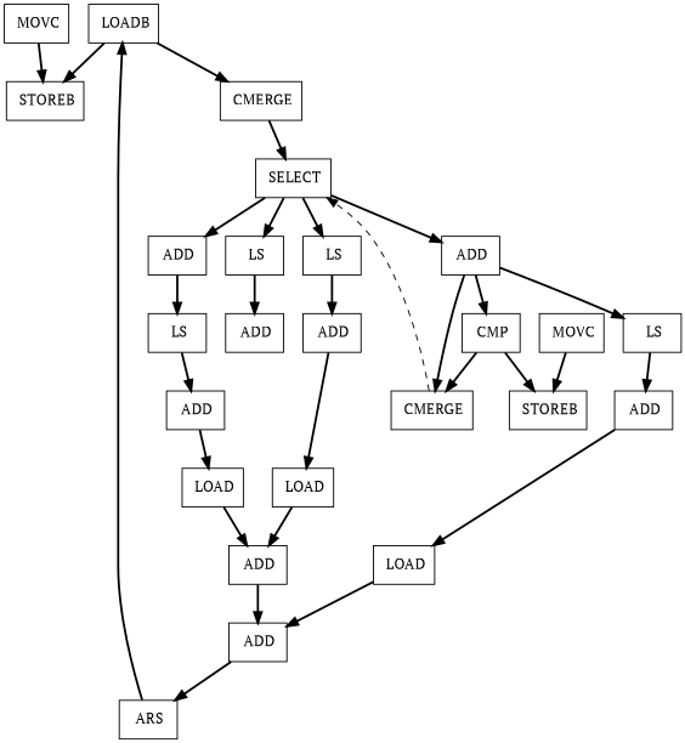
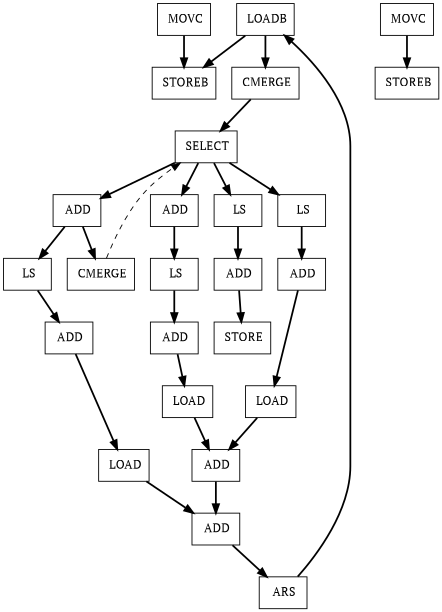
  digraph {
    compound=true
    fontname="PT Serif"
    nslimit=1000.0
    node [fontname="PT Serif" shape=box]
    edge [color=black fontname="PT Serif" style=bold]
    n1 [label=" STOREB"]
    n2 [label=" LOADB"]
    n3 [label=" CMERGE"]
    n4 [label=" SELECT"]
    n5 [label=" MOVC"]
    n6 [label=" STOREB"]
    n7 [label=" MOVC"]
    n8 [label=" ADD"]
    n9 [label=" ADD"]
    n10 [label=" LS"]
    n11 [label=" LS"]
-   n12 [label=" CMP"]
    n13 [label=" CMERGE"]
    n14 [label=" LS"]
    n15 [label=" LS"]
    n16 [label=" ADD"]
    n17 [label=" ADD"]
+   n18 [label=" STORE"]
    n19 [label=" ADD"]
    n20 [label=" LOAD"]
    n21 [label=" ADD"]
    n22 [label=" ARS"]
    n23 [label=" LOAD"]
    n24 [label=" ADD"]
    n25 [label=" ADD"]
    n26 [label=" LOAD"]
    n2 -> n1
    n2 -> n3
    n3 -> n4
    n4 -> n8
    n4 -> n9
    n4 -> n10
    n4 -> n11
    n5 -> n1
    n7 -> n6
-   n8 -> n12
    n8 -> n13
    n8 -> n14
    n9 -> n15
    n10 -> n16
    n11 -> n17
-   n12 -> n6
-   n12 -> n13
    n13 -> n4 [style=dashed]
    n14 -> n19
    n15 -> n25
+   n16 -> n18
    n17 -> n23
    n19 -> n20
    n20 -> n21
    n21 -> n22
    n22 -> n2
    n23 -> n24
    n24 -> n21
    n25 -> n26
    n26 -> n24
  }
